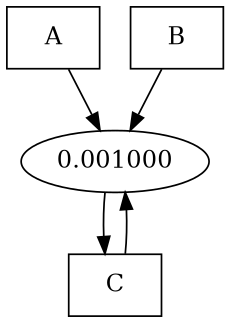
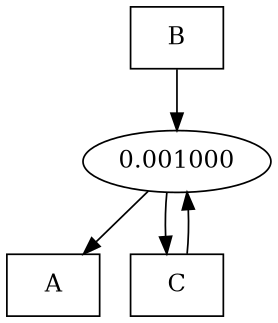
  digraph {
    node [shape=box]
    n1 [label=0.001000 shape=""]
    A
    C
    B
    n1 -> C
-   A -> n1
+   n1 -> A
    C -> n1
    B -> n1
  }
